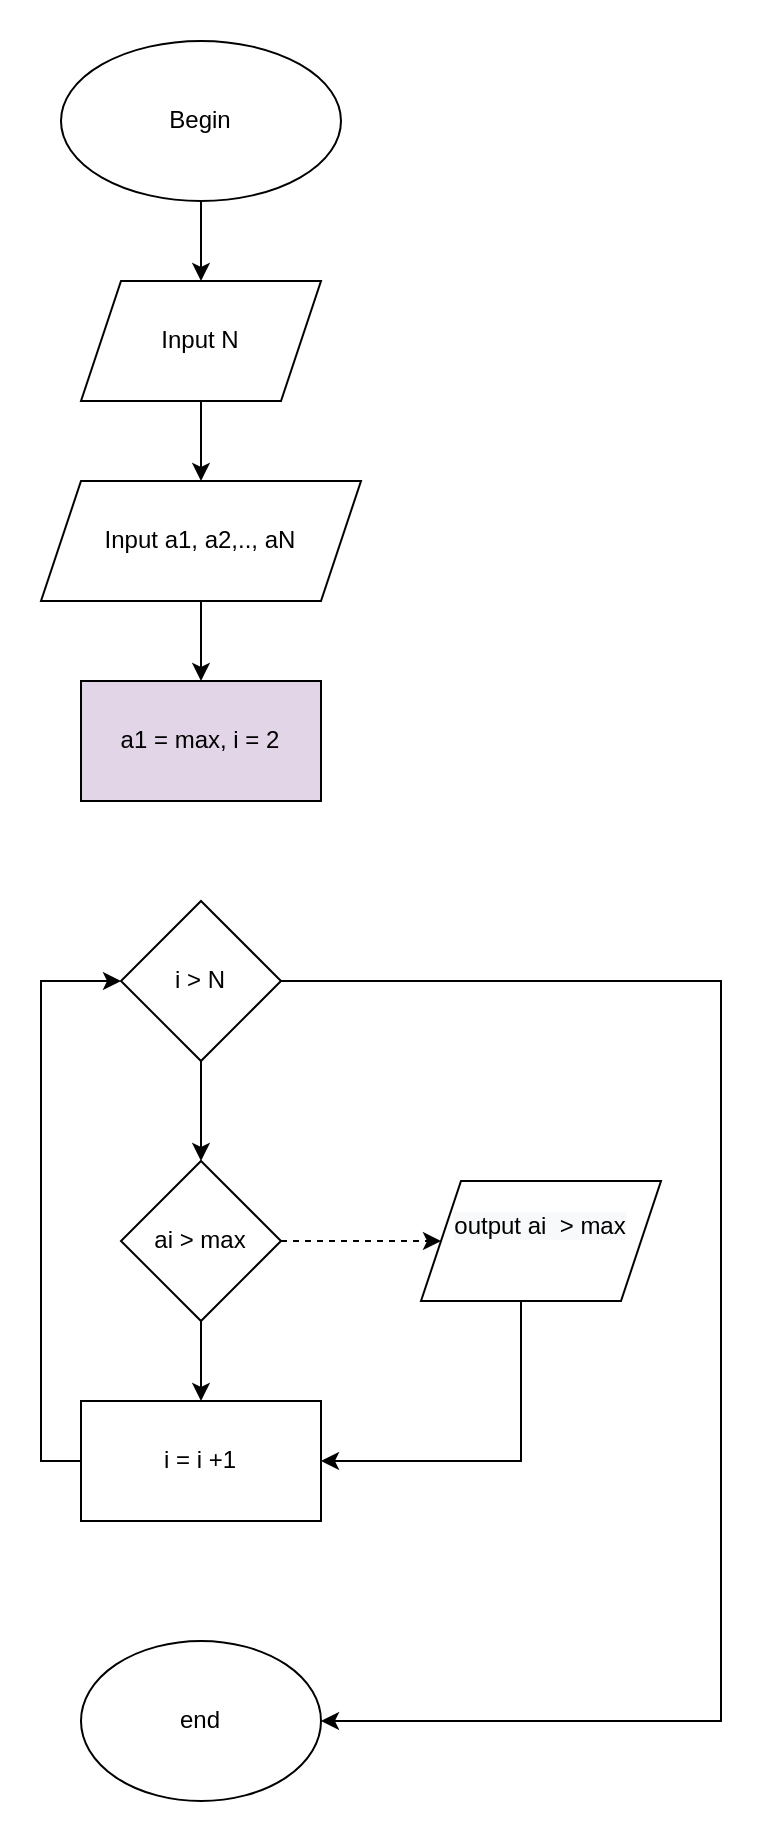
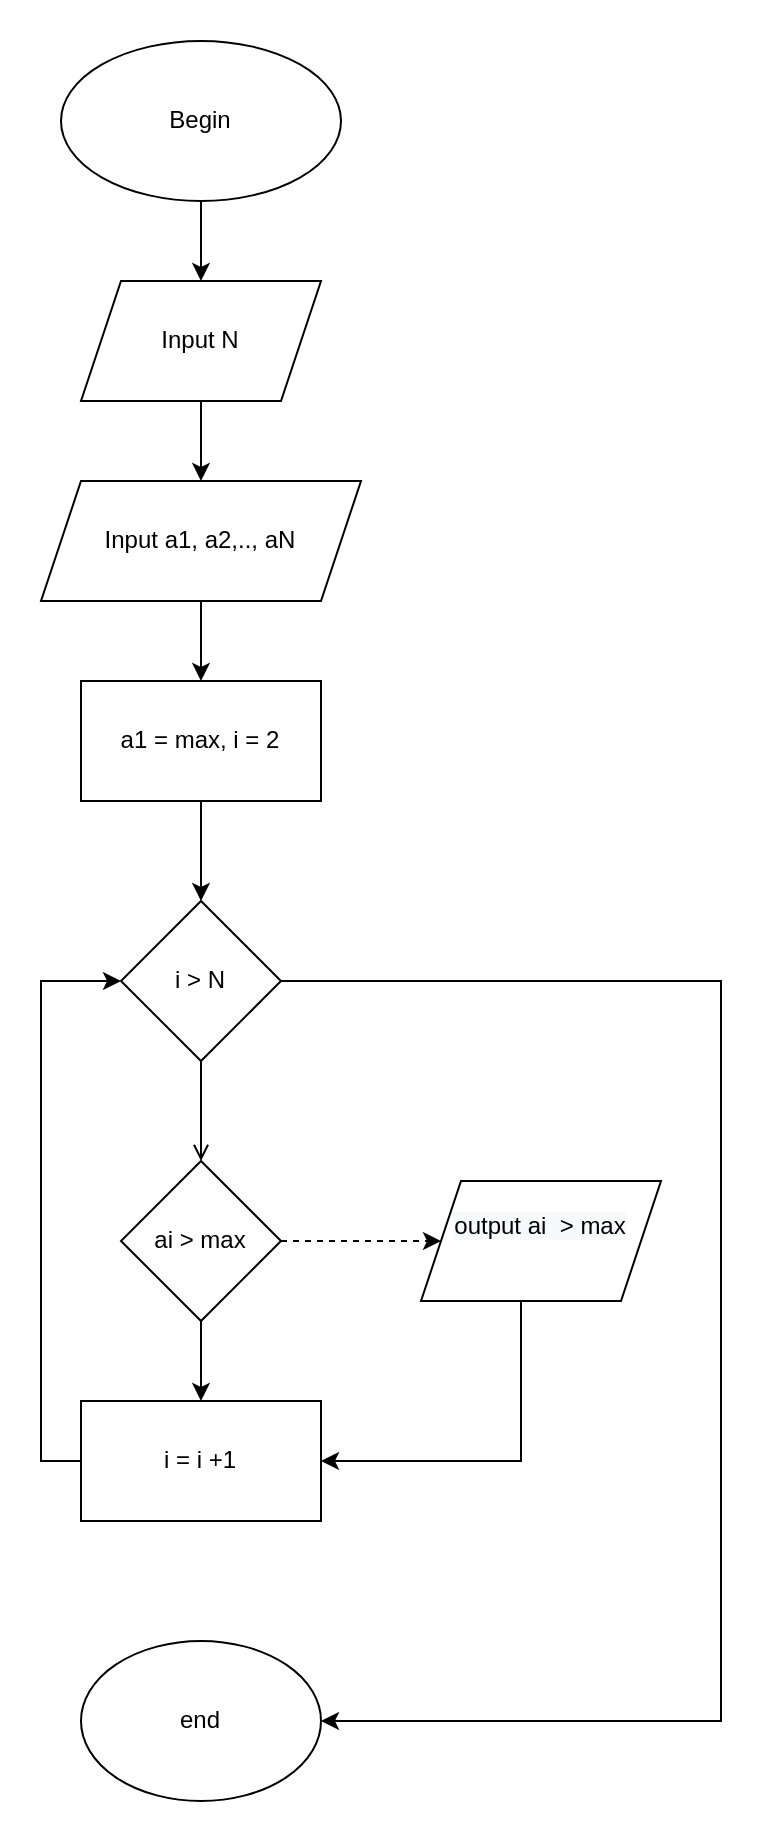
  <mxCell id="0" />
  <mxCell id="1" parent="0" />
  <mxCell id="2" value="" style="edgeStyle=orthogonalEdgeStyle;rounded=0;orthogonalLoop=1;jettySize=auto;html=1;" parent="1" source="3" target="5" edge="1"><mxGeometry relative="1" as="geometry" /></mxCell>
  <mxCell id="3" value="Begin" style="ellipse;whiteSpace=wrap;html=1;" parent="1" vertex="1"><mxGeometry x="30" y="20" width="140" height="80" as="geometry" /></mxCell>
  <mxCell id="4" value="" style="edgeStyle=orthogonalEdgeStyle;rounded=0;orthogonalLoop=1;jettySize=auto;html=1;" parent="1" source="5" target="7" edge="1"><mxGeometry relative="1" as="geometry" /></mxCell>
  <mxCell id="5" value="Input N" style="shape=parallelogram;perimeter=parallelogramPerimeter;whiteSpace=wrap;html=1;fixedSize=1;" parent="1" vertex="1"><mxGeometry x="40" y="140" width="120" height="60" as="geometry" /></mxCell>
  <mxCell id="6" value="" style="edgeStyle=orthogonalEdgeStyle;rounded=0;orthogonalLoop=1;jettySize=auto;html=1;" edge="1" parent="1" source="7" target="15"><mxGeometry relative="1" as="geometry" /></mxCell>
  <mxCell id="7" value="Input a1, a2,.., aN" style="shape=parallelogram;perimeter=parallelogramPerimeter;whiteSpace=wrap;html=1;fixedSize=1;" parent="1" vertex="1"><mxGeometry x="20" y="240" width="160" height="60" as="geometry" /></mxCell>
- <mxCell id="8" value="" style="edgeStyle=orthogonalEdgeStyle;rounded=0;orthogonalLoop=1;jettySize=auto;html=1;" edge="1" parent="1" source="10" target="13"><mxGeometry relative="1" as="geometry" /></mxCell>
+ <mxCell id="8" value="" style="edgeStyle=orthogonalEdgeStyle;rounded=0;orthogonalLoop=1;jettySize=auto;html=1;endArrow=open;" edge="1" parent="1" source="10" target="13"><mxGeometry relative="1" as="geometry" /></mxCell>
  <mxCell id="9" style="edgeStyle=orthogonalEdgeStyle;rounded=0;orthogonalLoop=1;jettySize=auto;html=1;entryX=1;entryY=0.5;entryDx=0;entryDy=0;" edge="1" parent="1" source="10" target="20"><mxGeometry relative="1" as="geometry"><mxPoint x="380" y="860" as="targetPoint" /><Array as="points"><mxPoint x="360" y="490" /><mxPoint x="360" y="860" /></Array></mxGeometry></mxCell>
  <mxCell id="10" value="i &amp;gt; N" style="rhombus;whiteSpace=wrap;html=1;" vertex="1" parent="1"><mxGeometry x="60" y="450" width="80" height="80" as="geometry" /></mxCell>
  <mxCell id="11" value="" style="edgeStyle=orthogonalEdgeStyle;rounded=0;orthogonalLoop=1;jettySize=auto;html=1;" edge="1" parent="1" source="13" target="19"><mxGeometry relative="1" as="geometry" /></mxCell>
  <mxCell id="12" value="" style="edgeStyle=orthogonalEdgeStyle;rounded=0;orthogonalLoop=1;jettySize=auto;html=1;dashed=1;" edge="1" parent="1" source="13" target="17"><mxGeometry relative="1" as="geometry" /></mxCell>
  <mxCell id="13" value="ai &amp;gt; max" style="rhombus;whiteSpace=wrap;html=1;" vertex="1" parent="1"><mxGeometry x="60" y="580" width="80" height="80" as="geometry" /></mxCell>
- <mxCell id="15" value="a1 = max, i = 2" style="rounded=0;whiteSpace=wrap;html=1;fillColor=#e1d5e7;" vertex="1" parent="1"><mxGeometry x="40" y="340" width="120" height="60" as="geometry" /></mxCell>
+ <mxCell id="14" value="" style="edgeStyle=orthogonalEdgeStyle;rounded=0;orthogonalLoop=1;jettySize=auto;html=1;" edge="1" parent="1" source="15" target="10"><mxGeometry relative="1" as="geometry" /></mxCell>
+ <mxCell id="15" value="a1 = max, i = 2" style="rounded=0;whiteSpace=wrap;html=1;" vertex="1" parent="1"><mxGeometry x="40" y="340" width="120" height="60" as="geometry" /></mxCell>
  <mxCell id="16" style="edgeStyle=orthogonalEdgeStyle;rounded=0;orthogonalLoop=1;jettySize=auto;html=1;entryX=1;entryY=0.5;entryDx=0;entryDy=0;" edge="1" parent="1" source="17" target="19"><mxGeometry relative="1" as="geometry"><mxPoint x="270" y="730" as="targetPoint" /><Array as="points"><mxPoint x="260" y="730" /></Array></mxGeometry></mxCell>
  <mxCell id="17" value="&#10;&lt;span style=&quot;color: rgb(0, 0, 0); font-family: Helvetica; font-size: 12px; font-style: normal; font-variant-ligatures: normal; font-variant-caps: normal; font-weight: 400; letter-spacing: normal; orphans: 2; text-align: center; text-indent: 0px; text-transform: none; widows: 2; word-spacing: 0px; -webkit-text-stroke-width: 0px; background-color: rgb(248, 249, 250); text-decoration-thickness: initial; text-decoration-style: initial; text-decoration-color: initial; float: none; display: inline !important;&quot;&gt;output ai&amp;nbsp; &amp;gt; max&lt;/span&gt;&#10;&#10;" style="shape=parallelogram;perimeter=parallelogramPerimeter;whiteSpace=wrap;html=1;fixedSize=1;" vertex="1" parent="1"><mxGeometry x="210" y="590" width="120" height="60" as="geometry" /></mxCell>
  <mxCell id="18" style="edgeStyle=orthogonalEdgeStyle;rounded=0;orthogonalLoop=1;jettySize=auto;html=1;entryX=0;entryY=0.5;entryDx=0;entryDy=0;" edge="1" parent="1" source="19" target="10"><mxGeometry relative="1" as="geometry"><mxPoint x="-60" y="490" as="targetPoint" /><Array as="points"><mxPoint x="20" y="730" /><mxPoint x="20" y="490" /></Array></mxGeometry></mxCell>
  <mxCell id="19" value="i = i +1" style="rounded=0;whiteSpace=wrap;html=1;" vertex="1" parent="1"><mxGeometry x="40" y="700" width="120" height="60" as="geometry" /></mxCell>
  <mxCell id="20" value="end" style="ellipse;whiteSpace=wrap;html=1;" vertex="1" parent="1"><mxGeometry x="40" y="820" width="120" height="80" as="geometry" /></mxCell>
